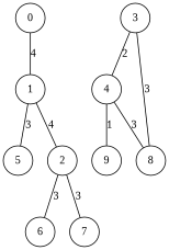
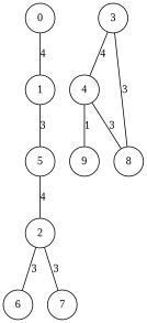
  graph {
    fontname="Liberation Serif"
    node [fontname="Liberation Serif" shape=circle]
    edge [fontname="Liberation Serif"]
    0
    1
    5
    2
    6
    7
    3
    4
    8
    9
    0 -- 1 [label=4]
    1 -- 5 [label=3]
-   1 -- 2 [label=4]
+   5 -- 2 [label=4]
    2 -- 6 [label=3]
    2 -- 7 [label=3]
-   3 -- 4 [label=2]
+   3 -- 4 [label=4]
    3 -- 8 [label=3]
    4 -- 8 [label=3]
    4 -- 9 [label=1]
  }
